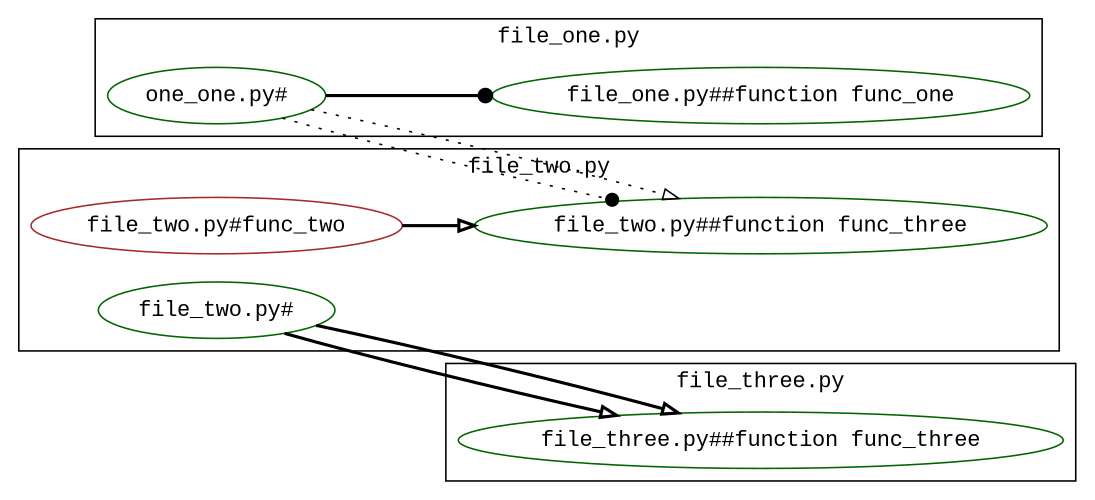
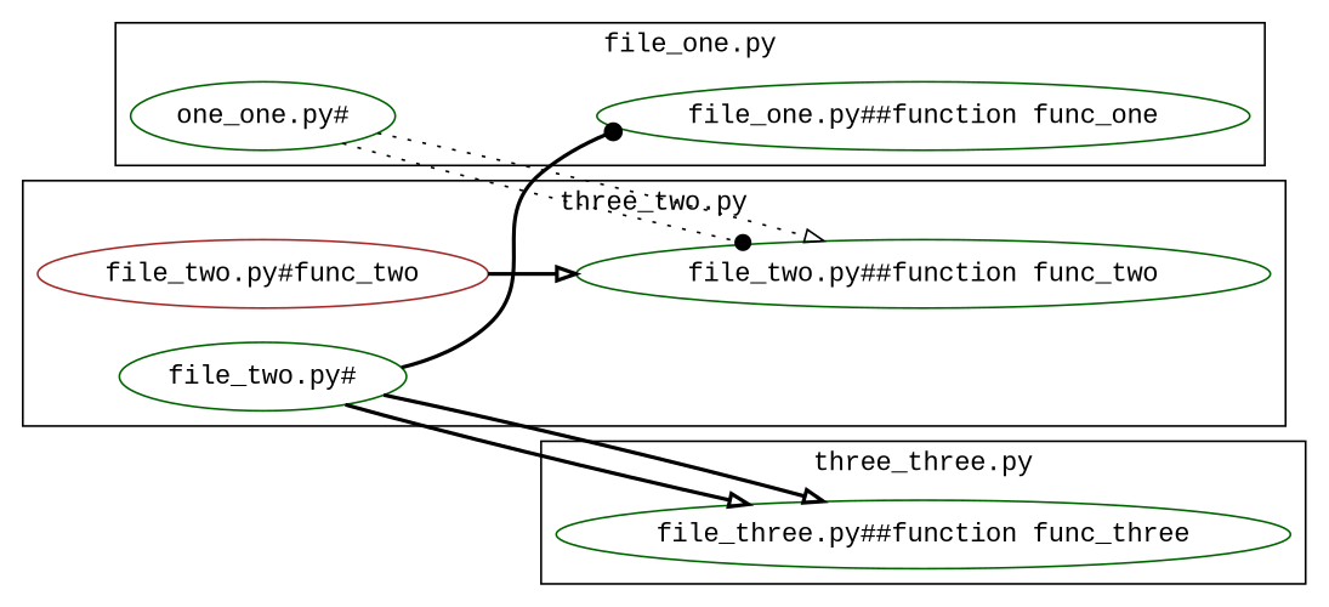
  digraph {
    fontname="Liberation Mono"
    rankdir=LR
    node [color=darkgreen fontname="Liberation Mono"]
    edge [arrowhead=onormal fontname="Liberation Mono" style=bold]
    n1 [label="file_three.py##function func_three"]
    n2 [label="file_one.py##function func_one"]
    n3 [label="one_one.py#"]
-   n4 [label="file_two.py##function func_three"]
+   n4 [label="file_two.py##function func_two"]
    n5 [label="file_two.py#"]
    n6 [color=brown label="file_two.py#func_two"]
    subgraph cluster_1 {
-     label="file_three.py"
+     label="three_three.py"
      n1
    }
    subgraph cluster_2 {
      label="file_one.py"
      n2
      n3
    }
    subgraph cluster_3 {
-     label="file_two.py"
+     label="three_two.py"
      n4
      n5
      n6
    }
-   n3 -> n2 [arrowhead=dot]
+   n5 -> n2 [arrowhead=dot]
    n3 -> n4 [arrowhead=dot style=dotted]
    n3 -> n4 [style=dotted]
    n5 -> n1
    n5 -> n1
    n6 -> n4
  }
